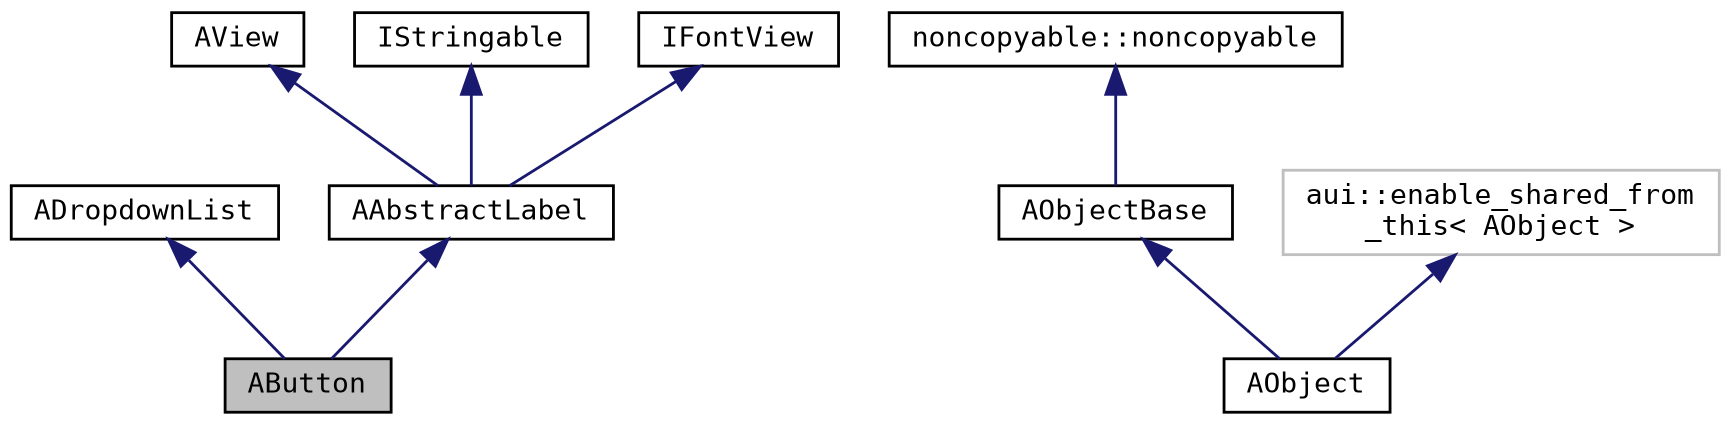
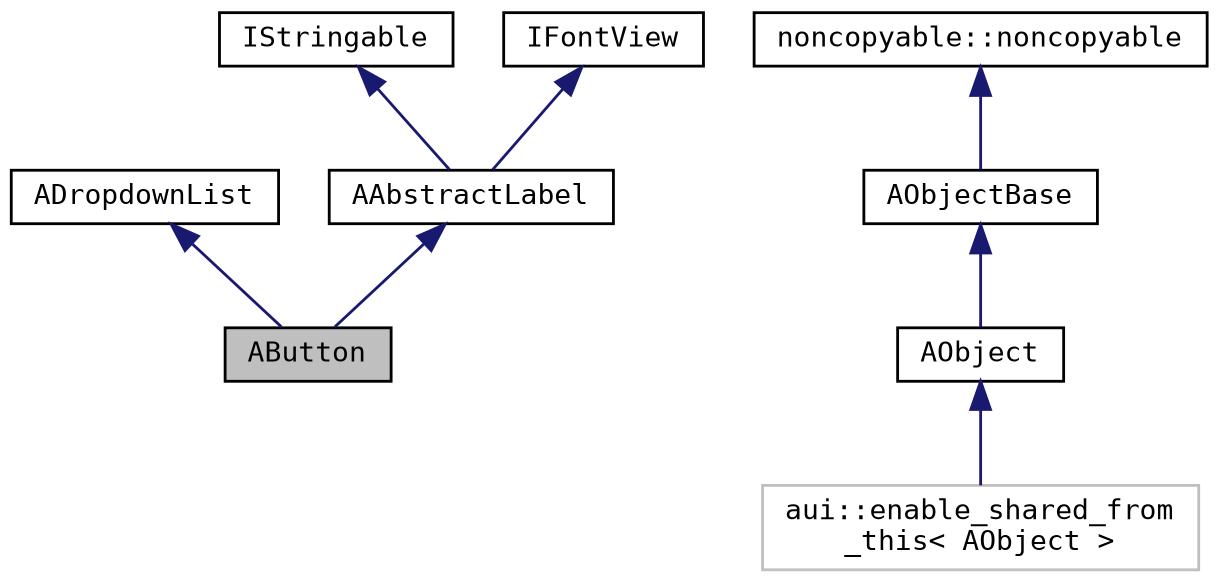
  digraph {
    fontname="DejaVu Sans Mono"
    node [color=black fillcolor=white fontname="DejaVu Sans Mono" fontsize=10 shape=record style=filled]
    edge [color=midnightblue dir=back fontname="DejaVu Sans Mono" fontsize=10 labelfontname=Helvetica labelfontsize=10 style=solid]
    n1 [fillcolor=grey75 fontcolor=black height=0.2 label=AButton width=0.4]
    n2 [height=0.2 label=ADropdownList width=0.4]
    n3 [height=0.2 label=AAbstractLabel width=0.4]
-   n4 [height=0.2 label=AView width=0.4]
    n5 [height=0.2 label=AObject width=0.4]
    n6 [height=0.2 label=AObjectBase width=0.4]
    n7 [height=0.2 label="noncopyable::noncopyable" width=0.4]
    n8 [color=grey75 height=0.2 label="aui::enable_shared_from\l_this\< AObject \>" width=0.4]
    n9 [height=0.2 label=IStringable width=0.4]
    n10 [height=0.2 label=IFontView width=0.4]
    n2 -> n1
    n3 -> n1
-   n4 -> n3
    n6 -> n5
    n7 -> n6
-   n8 -> n5
+   n5 -> n8
    n9 -> n3
    n10 -> n3
  }
